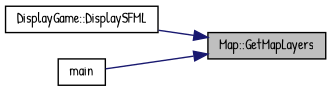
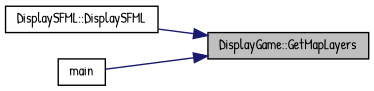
  digraph {
    fontname="Patrick Hand"
    rankdir=RL
    node [color=black fontname="Patrick Hand" fontsize=10 shape=record]
    edge [color=midnightblue dir=back fontname="Patrick Hand" fontsize=10 labelfontname=Helvetica labelfontsize=10 style=solid]
-   n1 [fillcolor=grey75 fontcolor=black height=0.2 label="Map::GetMapLayers" style=filled width=0.4]
-   n2 [height=0.2 label="DisplayGame::DisplaySFML" width=0.4]
+   n1 [fillcolor=grey75 fontcolor=black height=0.2 label="DisplayGame::GetMapLayers" style=filled width=0.4]
+   n2 [height=0.2 label="DisplaySFML::DisplaySFML" width=0.4]
    n3 [height=0.2 label=main width=0.4]
    n1 -> n2
    n1 -> n3
  }
